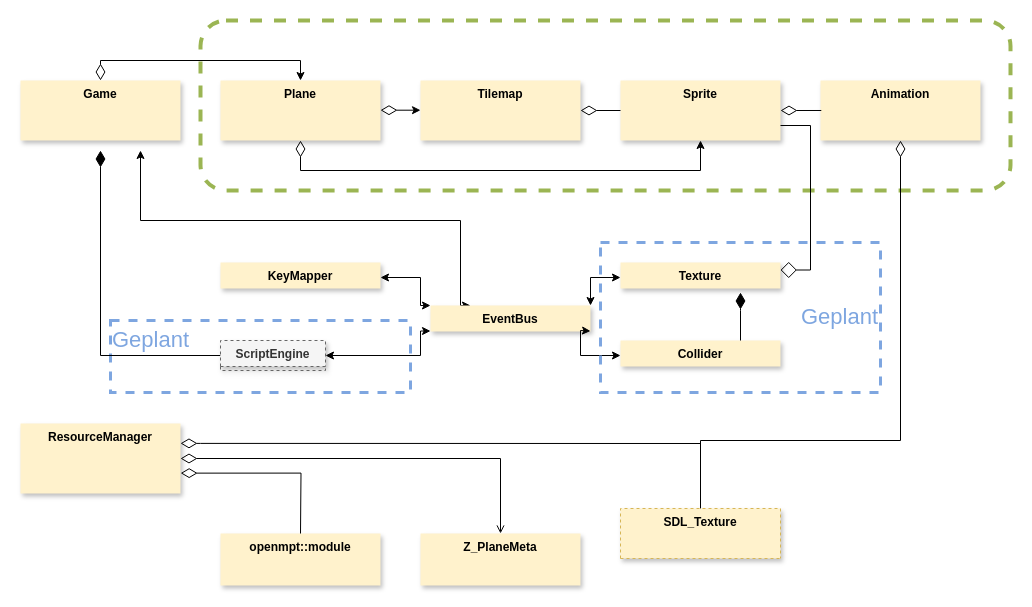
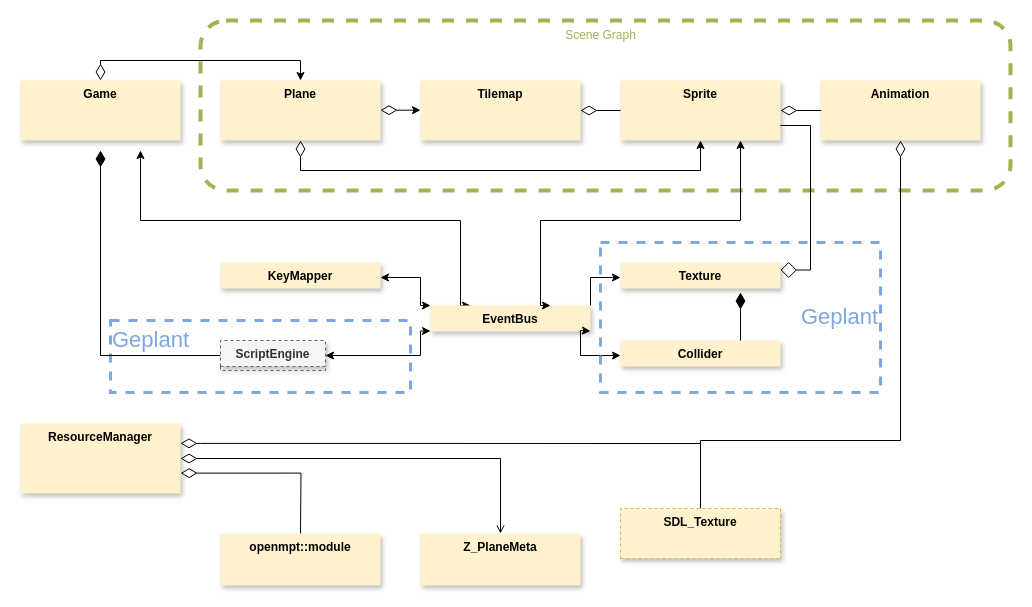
  <mxCell id="0" />
  <mxCell id="1" parent="0" />
  <mxCell id="2" value="" style="rounded=1;whiteSpace=wrap;html=1;shadow=0;dashed=1;strokeWidth=4;fillColor=none;fontColor=#333333;strokeColor=#9BB553;" parent="1" vertex="1"><mxGeometry x="200" y="20" width="810" height="170" as="geometry" /></mxCell>
  <mxCell id="3" style="edgeStyle=orthogonalEdgeStyle;rounded=0;orthogonalLoop=1;jettySize=auto;html=1;fontColor=#7EA6E0;startArrow=classic;startFill=1;exitX=0.25;exitY=0;exitDx=0;exitDy=0;entryX=0.75;entryY=1;entryDx=0;entryDy=0;" parent="1" source="7" target="13" edge="1"><mxGeometry relative="1" as="geometry"><mxPoint x="600" y="400" as="sourcePoint" /><mxPoint x="380" y="220" as="targetPoint" /><Array as="points"><mxPoint x="460" y="220" /><mxPoint x="140" y="220" /></Array></mxGeometry></mxCell>
  <mxCell id="4" value="Geplant" style="rounded=0;whiteSpace=wrap;html=1;dashed=1;fillColor=none;fontSize=22;align=left;labelPosition=center;verticalLabelPosition=middle;verticalAlign=top;strokeColor=#7EA6E0;strokeWidth=3;fontColor=#7EA6E0;" parent="1" vertex="1"><mxGeometry x="110" y="320" width="300" height="72" as="geometry" /></mxCell>
  <mxCell id="5" style="edgeStyle=orthogonalEdgeStyle;rounded=0;orthogonalLoop=1;jettySize=auto;html=1;fontSize=12;startArrow=diamondThin;startFill=0;startSize=14;exitX=0.5;exitY=1;exitDx=0;exitDy=0;" parent="1" source="6" target="20" edge="1"><mxGeometry relative="1" as="geometry"><mxPoint x="660" y="140" as="targetPoint" /><Array as="points"><mxPoint x="300" y="170" /><mxPoint x="700" y="170" /></Array></mxGeometry></mxCell>
  <mxCell id="6" value="Plane" style="swimlane;fontStyle=1;align=center;verticalAlign=top;childLayout=stackLayout;horizontal=1;startSize=60;horizontalStack=0;resizeParent=1;resizeParentMax=0;resizeLast=0;collapsible=1;marginBottom=0;dashed=1;fontSize=12;fillColor=#fff2cc;strokeColor=none;shadow=1;" parent="1" vertex="1"><mxGeometry x="220" y="80" width="160" height="60" as="geometry" /></mxCell>
  <mxCell id="7" value="EventBus" style="swimlane;fontStyle=1;align=center;verticalAlign=top;childLayout=stackLayout;horizontal=1;startSize=26;horizontalStack=0;resizeParent=1;resizeParentMax=0;resizeLast=0;collapsible=1;marginBottom=0;dashed=1;fontSize=12;fillColor=#fff2cc;strokeColor=none;shadow=1;" parent="1" vertex="1"><mxGeometry x="430" y="305" width="160" height="34" as="geometry" /></mxCell>
  <mxCell id="8" style="edgeStyle=orthogonalEdgeStyle;rounded=0;orthogonalLoop=1;jettySize=auto;html=1;exitX=1;exitY=0.5;exitDx=0;exitDy=0;startArrow=classic;startFill=1;entryX=0;entryY=0;entryDx=0;entryDy=0;" parent="1" source="9" target="7" edge="1"><mxGeometry relative="1" as="geometry"><mxPoint x="480" y="220" as="targetPoint" /><Array as="points"><mxPoint x="420" y="277" /></Array></mxGeometry></mxCell>
  <mxCell id="9" value="KeyMapper" style="swimlane;fontStyle=1;align=center;verticalAlign=top;childLayout=stackLayout;horizontal=1;startSize=26;horizontalStack=0;resizeParent=1;resizeParentMax=0;resizeLast=0;collapsible=1;marginBottom=0;dashed=1;fontSize=12;fillColor=#fff2cc;strokeColor=none;shadow=1;" parent="1" vertex="1"><mxGeometry x="220" y="262" width="160" height="30" as="geometry" /></mxCell>
  <mxCell id="10" style="edgeStyle=orthogonalEdgeStyle;rounded=0;orthogonalLoop=1;jettySize=auto;html=1;entryX=0.5;entryY=0;entryDx=0;entryDy=0;fontSize=12;startSize=14;startArrow=diamondThin;startFill=0;" parent="1" source="13" target="6" edge="1"><mxGeometry relative="1" as="geometry"><Array as="points"><mxPoint x="100" y="60" /><mxPoint x="300" y="60" /></Array></mxGeometry></mxCell>
  <mxCell id="11" style="edgeStyle=orthogonalEdgeStyle;rounded=0;orthogonalLoop=1;jettySize=auto;html=1;exitX=0.5;exitY=0;exitDx=0;exitDy=0;" parent="1" source="13" edge="1"><mxGeometry relative="1" as="geometry"><mxPoint x="99.75" y="79.875" as="targetPoint" /></mxGeometry></mxCell>
  <mxCell id="12" style="edgeStyle=orthogonalEdgeStyle;rounded=0;orthogonalLoop=1;jettySize=auto;html=1;exitX=0.5;exitY=1;exitDx=0;exitDy=0;entryX=0;entryY=0.5;entryDx=0;entryDy=0;fontColor=#7EA6E0;startArrow=diamondThin;startFill=1;endArrow=none;endFill=0;startSize=14;endSize=14;" parent="1" source="13" target="31" edge="1"><mxGeometry relative="1" as="geometry" /></mxCell>
  <mxCell id="13" value="Game" style="swimlane;fontStyle=1;align=center;verticalAlign=top;childLayout=stackLayout;horizontal=1;startSize=60;horizontalStack=0;resizeParent=1;resizeParentMax=0;resizeLast=0;collapsible=1;marginBottom=0;dashed=1;fontSize=12;fillColor=#fff2cc;strokeColor=none;shadow=1;" parent="1" vertex="1"><mxGeometry x="20" y="80" width="160" height="70" as="geometry"><mxRectangle x="40" y="80" width="70" height="30" as="alternateBounds" /></mxGeometry></mxCell>
  <mxCell id="14" style="edgeStyle=orthogonalEdgeStyle;rounded=0;orthogonalLoop=1;jettySize=auto;html=1;entryX=0.5;entryY=0;entryDx=0;entryDy=0;fontSize=12;startArrow=diamondThin;startFill=0;startSize=14;endArrow=none;endFill=0;exitX=1;exitY=0.284;exitDx=0;exitDy=0;exitPerimeter=0;" parent="1" source="16" target="25" edge="1"><mxGeometry relative="1" as="geometry"><Array as="points"><mxPoint x="200" y="443" /><mxPoint x="700" y="443" /></Array></mxGeometry></mxCell>
  <mxCell id="15" style="edgeStyle=orthogonalEdgeStyle;rounded=0;orthogonalLoop=1;jettySize=auto;html=1;entryX=0.5;entryY=0;entryDx=0;entryDy=0;fontSize=12;startArrow=diamondThin;startFill=0;startSize=14;endArrow=open;endFill=0;exitX=1;exitY=0.5;exitDx=0;exitDy=0;" parent="1" source="16" target="24" edge="1"><mxGeometry relative="1" as="geometry"><mxPoint x="180" y="448" as="sourcePoint" /><Array as="points"><mxPoint x="500" y="458" /></Array></mxGeometry></mxCell>
  <mxCell id="16" value="ResourceManager&#10;" style="swimlane;fontStyle=1;align=center;verticalAlign=top;childLayout=stackLayout;horizontal=1;startSize=70;horizontalStack=0;resizeParent=1;resizeParentMax=0;resizeLast=0;collapsible=1;marginBottom=0;dashed=1;fontSize=12;fillColor=#fff2cc;strokeColor=none;shadow=1;swimlaneLine=1;" parent="1" vertex="1"><mxGeometry x="20" y="423" width="160" height="70" as="geometry" /></mxCell>
  <mxCell id="17" value="Animation" style="swimlane;fontStyle=1;align=center;verticalAlign=top;childLayout=stackLayout;horizontal=1;startSize=60;horizontalStack=0;resizeParent=1;resizeParentMax=0;resizeLast=0;collapsible=1;marginBottom=0;dashed=1;fontSize=12;fillColor=#fff2cc;strokeColor=none;shadow=1;" parent="1" vertex="1"><mxGeometry x="820" y="80" width="160" height="60" as="geometry" /></mxCell>
  <mxCell id="18" style="edgeStyle=orthogonalEdgeStyle;rounded=0;orthogonalLoop=1;jettySize=auto;html=1;entryX=0.5;entryY=0;entryDx=0;entryDy=0;fontSize=12;startArrow=diamondThin;startFill=0;startSize=14;endArrow=none;endFill=0;exitX=0.5;exitY=1;exitDx=0;exitDy=0;" parent="1" source="17" target="25" edge="1"><mxGeometry relative="1" as="geometry"><mxPoint x="900" y="150" as="sourcePoint" /><Array as="points"><mxPoint x="900" y="440" /><mxPoint x="700" y="440" /></Array></mxGeometry></mxCell>
+ <mxCell id="19" style="edgeStyle=orthogonalEdgeStyle;rounded=0;orthogonalLoop=1;jettySize=auto;html=1;exitX=0.75;exitY=1;exitDx=0;exitDy=0;startArrow=classic;startFill=1;entryX=0.75;entryY=0;entryDx=0;entryDy=0;" parent="1" source="20" target="7" edge="1"><mxGeometry relative="1" as="geometry"><mxPoint x="670" y="210" as="targetPoint" /><Array as="points"><mxPoint x="740" y="220" /><mxPoint x="540" y="220" /></Array></mxGeometry></mxCell>
  <mxCell id="20" value="Sprite" style="swimlane;fontStyle=1;align=center;verticalAlign=top;childLayout=stackLayout;horizontal=1;startSize=60;horizontalStack=0;resizeParent=1;resizeParentMax=0;resizeLast=0;collapsible=1;marginBottom=0;dashed=1;fontSize=12;fillColor=#fff2cc;strokeColor=none;shadow=1;" parent="1" vertex="1"><mxGeometry x="620" y="80" width="160" height="60" as="geometry" /></mxCell>
  <mxCell id="21" style="edgeStyle=orthogonalEdgeStyle;rounded=0;orthogonalLoop=1;jettySize=auto;html=1;fontSize=12;endArrow=none;endFill=0;startArrow=diamondThin;startFill=0;startSize=14;exitX=1;exitY=0.5;exitDx=0;exitDy=0;" parent="1" source="22" edge="1"><mxGeometry relative="1" as="geometry"><Array as="points"><mxPoint x="620" y="110" /></Array><mxPoint x="590" y="123" as="sourcePoint" /><mxPoint x="620" y="110" as="targetPoint" /></mxGeometry></mxCell>
  <mxCell id="22" value="Tilemap" style="swimlane;fontStyle=1;align=center;verticalAlign=top;childLayout=stackLayout;horizontal=1;startSize=60;horizontalStack=0;resizeParent=1;resizeParentMax=0;resizeLast=0;collapsible=1;marginBottom=0;dashed=1;fontSize=12;fillColor=#fff2cc;strokeColor=none;shadow=1;" parent="1" vertex="1"><mxGeometry x="420" y="80" width="160" height="60" as="geometry" /></mxCell>
  <mxCell id="23" value="openmpt::module" style="swimlane;fontStyle=1;align=center;verticalAlign=top;childLayout=stackLayout;horizontal=1;startSize=52;horizontalStack=0;resizeParent=1;resizeParentMax=0;resizeLast=0;collapsible=1;marginBottom=0;dashed=1;fontSize=12;fillColor=#fff2cc;strokeColor=none;shadow=1;" parent="1" vertex="1"><mxGeometry x="220" y="533" width="160" height="52" as="geometry" /></mxCell>
  <mxCell id="24" value="Z_PlaneMeta" style="swimlane;fontStyle=1;align=center;verticalAlign=top;childLayout=stackLayout;horizontal=1;startSize=52;horizontalStack=0;resizeParent=1;resizeParentMax=0;resizeLast=0;collapsible=1;marginBottom=0;dashed=1;fontSize=12;fillColor=#fff2cc;strokeColor=none;shadow=1;" parent="1" vertex="1"><mxGeometry x="420" y="533" width="160" height="52" as="geometry" /></mxCell>
  <mxCell id="25" value="SDL_Texture" style="swimlane;fontStyle=1;align=center;verticalAlign=top;childLayout=stackLayout;horizontal=1;startSize=50;horizontalStack=0;resizeParent=1;resizeParentMax=0;resizeLast=0;collapsible=1;marginBottom=0;dashed=1;fontSize=12;fillColor=#fff2cc;strokeColor=#d6b656;shadow=1;" parent="1" vertex="1"><mxGeometry x="620" y="508" width="160" height="50" as="geometry" /></mxCell>
  <mxCell id="26" style="edgeStyle=orthogonalEdgeStyle;rounded=0;orthogonalLoop=1;jettySize=auto;html=1;fontSize=12;endArrow=none;endFill=0;startArrow=diamondThin;startFill=0;startSize=14;exitX=0.995;exitY=0.665;exitDx=0;exitDy=0;exitPerimeter=0;" parent="1" edge="1"><mxGeometry relative="1" as="geometry"><Array as="points"><mxPoint x="820.8" y="109.99" /></Array><mxPoint x="780" y="109.89" as="sourcePoint" /><mxPoint x="820.8" y="109.99" as="targetPoint" /></mxGeometry></mxCell>
  <mxCell id="27" style="edgeStyle=orthogonalEdgeStyle;rounded=0;orthogonalLoop=1;jettySize=auto;html=1;entryX=0.5;entryY=0;entryDx=0;entryDy=0;fontSize=12;startArrow=diamondThin;startFill=0;startSize=14;endArrow=none;endFill=0;exitX=1.001;exitY=0.709;exitDx=0;exitDy=0;exitPerimeter=0;" parent="1" source="16" edge="1"><mxGeometry relative="1" as="geometry"><mxPoint x="180" y="456" as="sourcePoint" /><mxPoint x="300" y="533" as="targetPoint" /></mxGeometry></mxCell>
+ <mxCell id="28" value="Scene Graph" style="text;html=1;align=center;verticalAlign=middle;resizable=0;points=[];autosize=1;strokeColor=none;fillColor=none;fontColor=#9BB553;" parent="1" vertex="1"><mxGeometry x="555" y="20" width="90" height="30" as="geometry" /></mxCell>
  <mxCell id="29" style="edgeStyle=orthogonalEdgeStyle;rounded=0;orthogonalLoop=1;jettySize=auto;html=1;fontSize=12;endArrow=classic;endFill=1;startArrow=diamondThin;startFill=0;startSize=14;exitX=1;exitY=0.5;exitDx=0;exitDy=0;" parent="1" edge="1"><mxGeometry relative="1" as="geometry"><Array as="points"><mxPoint x="420" y="109.7" /></Array><mxPoint x="380" y="109.7" as="sourcePoint" /><mxPoint x="420" y="109.7" as="targetPoint" /></mxGeometry></mxCell>
  <mxCell id="30" style="edgeStyle=orthogonalEdgeStyle;rounded=0;orthogonalLoop=1;jettySize=auto;html=1;exitX=1;exitY=0.5;exitDx=0;exitDy=0;fontColor=#7EA6E0;startArrow=classic;startFill=1;entryX=0;entryY=0.75;entryDx=0;entryDy=0;" parent="1" source="31" target="7" edge="1"><mxGeometry relative="1" as="geometry"><Array as="points"><mxPoint x="420" y="355" /></Array></mxGeometry></mxCell>
  <mxCell id="31" value="ScriptEngine" style="swimlane;fontStyle=1;align=center;verticalAlign=top;childLayout=stackLayout;horizontal=1;startSize=26;horizontalStack=0;resizeParent=1;resizeParentMax=0;resizeLast=0;collapsible=1;marginBottom=0;dashed=1;fontSize=12;fillColor=#f5f5f5;strokeColor=#666666;shadow=1;fillStyle=solid;sketch=0;glass=0;rounded=0;swimlaneLine=1;fontColor=#333333;" parent="1" vertex="1"><mxGeometry x="220" y="340" width="105" height="30" as="geometry" /></mxCell>
  <mxCell id="32" style="edgeStyle=orthogonalEdgeStyle;rounded=0;orthogonalLoop=1;jettySize=auto;html=1;exitX=0;exitY=0.5;exitDx=0;exitDy=0;fontColor=#7EA6E0;startArrow=classic;startFill=1;entryX=1;entryY=0.75;entryDx=0;entryDy=0;" parent="1" source="33" target="7" edge="1"><mxGeometry relative="1" as="geometry"><mxPoint x="520" y="420" as="targetPoint" /><Array as="points"><mxPoint x="580" y="355" /><mxPoint x="580" y="330" /><mxPoint x="580" y="330" /></Array></mxGeometry></mxCell>
  <mxCell id="33" value="Collider" style="swimlane;fontStyle=1;align=center;verticalAlign=top;childLayout=stackLayout;horizontal=1;startSize=26;horizontalStack=0;resizeParent=1;resizeParentMax=0;resizeLast=0;collapsible=1;marginBottom=0;dashed=1;fontSize=12;fillColor=#fff2cc;strokeColor=none;shadow=1;" parent="1" vertex="1"><mxGeometry x="620" y="340" width="160" height="30" as="geometry" /></mxCell>
- <mxCell id="34" style="edgeStyle=orthogonalEdgeStyle;rounded=0;orthogonalLoop=1;jettySize=auto;html=1;fontColor=#7EA6E0;startArrow=classic;startFill=1;entryX=1;entryY=0;entryDx=0;entryDy=0;" parent="1" source="37" target="7" edge="1"><mxGeometry relative="1" as="geometry"><mxPoint x="440" y="220" as="targetPoint" /><Array as="points" /></mxGeometry></mxCell>
+ <mxCell id="34" style="edgeStyle=orthogonalEdgeStyle;rounded=0;orthogonalLoop=1;jettySize=auto;html=1;fontColor=#7EA6E0;startArrow=classic;startFill=1;entryX=1;entryY=0;entryDx=0;entryDy=0;endArrow=none;" parent="1" source="37" target="7" edge="1"><mxGeometry relative="1" as="geometry"><mxPoint x="440" y="220" as="targetPoint" /><Array as="points" /></mxGeometry></mxCell>
  <mxCell id="35" style="edgeStyle=orthogonalEdgeStyle;rounded=0;orthogonalLoop=1;jettySize=auto;html=1;entryX=0.75;entryY=0;entryDx=0;entryDy=0;fontColor=#7EA6E0;startArrow=diamondThin;startFill=1;exitX=0.75;exitY=1;exitDx=0;exitDy=0;endArrow=none;endFill=0;startSize=14;" parent="1" source="37" target="33" edge="1"><mxGeometry relative="1" as="geometry"><Array as="points"><mxPoint x="740" y="310" /><mxPoint x="740" y="310" /></Array></mxGeometry></mxCell>
  <mxCell id="36" style="edgeStyle=orthogonalEdgeStyle;rounded=0;orthogonalLoop=1;jettySize=auto;html=1;exitX=1;exitY=0.25;exitDx=0;exitDy=0;entryX=1;entryY=0.75;entryDx=0;entryDy=0;fontColor=#7EA6E0;startArrow=diamond;startFill=0;endArrow=none;endFill=0;endSize=14;startSize=14;" parent="1" source="37" target="20" edge="1"><mxGeometry relative="1" as="geometry" /></mxCell>
  <mxCell id="37" value="Texture" style="swimlane;fontStyle=1;align=center;verticalAlign=top;childLayout=stackLayout;horizontal=1;startSize=26;horizontalStack=0;resizeParent=1;resizeParentMax=0;resizeLast=0;collapsible=1;marginBottom=0;dashed=1;fontSize=12;fillColor=#fff2cc;strokeColor=none;shadow=1;" parent="1" vertex="1"><mxGeometry x="620" y="262" width="160" height="30" as="geometry" /></mxCell>
  <mxCell id="38" value="Geplant" style="rounded=0;whiteSpace=wrap;html=1;dashed=1;fillColor=none;fontSize=22;align=right;labelPosition=center;verticalLabelPosition=middle;verticalAlign=middle;strokeColor=#7EA6E0;strokeWidth=3;fontColor=#7EA6E0;" vertex="1" parent="1"><mxGeometry x="600" y="242" width="280" height="150" as="geometry" /></mxCell>
